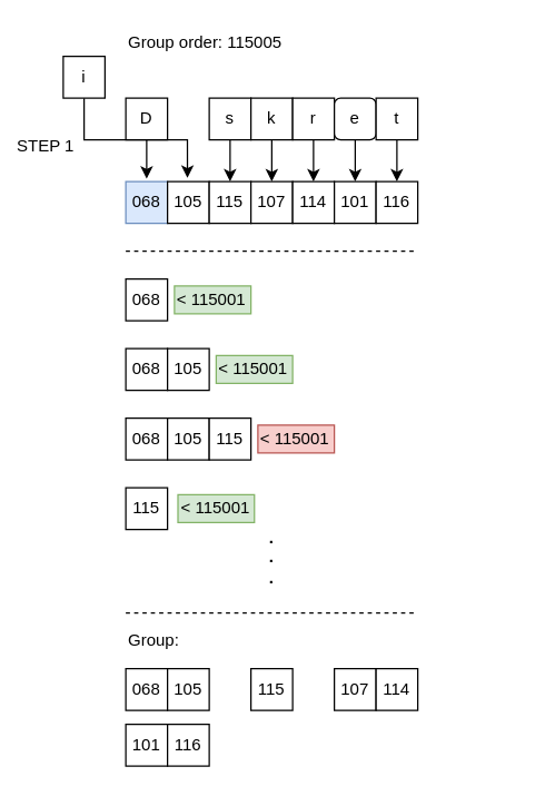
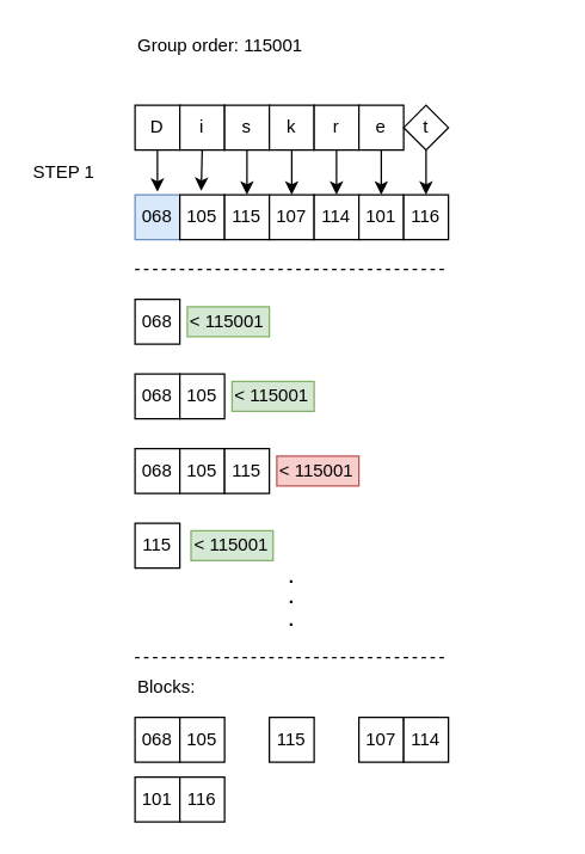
  <mxCell id="0" />
  <mxCell id="1" parent="0" />
  <mxCell id="2" style="edgeStyle=orthogonalEdgeStyle;rounded=0;orthogonalLoop=1;jettySize=auto;html=1;entryX=0.5;entryY=-0.067;entryDx=0;entryDy=0;entryPerimeter=0;" edge="1" parent="1" source="3" target="16"><mxGeometry relative="1" as="geometry" /></mxCell>
  <mxCell id="3" value="D" style="rounded=0;whiteSpace=wrap;html=1;" vertex="1" parent="1"><mxGeometry x="90" y="70" width="30" height="30" as="geometry" /></mxCell>
  <mxCell id="4" style="edgeStyle=orthogonalEdgeStyle;rounded=0;orthogonalLoop=1;jettySize=auto;html=1;exitX=0.5;exitY=1;exitDx=0;exitDy=0;entryX=0.478;entryY=-0.089;entryDx=0;entryDy=0;entryPerimeter=0;" edge="1" parent="1" source="5" target="17"><mxGeometry relative="1" as="geometry" /></mxCell>
- <mxCell id="5" value="i" style="rounded=0;whiteSpace=wrap;html=1;" vertex="1" parent="1"><mxGeometry x="45" y="40" width="30" height="30" as="geometry" /></mxCell>
+ <mxCell id="5" value="i" style="rounded=0;whiteSpace=wrap;html=1;" vertex="1" parent="1"><mxGeometry x="120" y="70" width="30" height="30" as="geometry" /></mxCell>
  <mxCell id="6" style="edgeStyle=orthogonalEdgeStyle;rounded=0;orthogonalLoop=1;jettySize=auto;html=1;exitX=0.5;exitY=1;exitDx=0;exitDy=0;entryX=0.5;entryY=0;entryDx=0;entryDy=0;" edge="1" parent="1" source="7" target="18"><mxGeometry relative="1" as="geometry" /></mxCell>
  <mxCell id="7" value="s" style="rounded=0;whiteSpace=wrap;html=1;" vertex="1" parent="1"><mxGeometry x="150" y="70" width="30" height="30" as="geometry" /></mxCell>
  <mxCell id="8" style="edgeStyle=orthogonalEdgeStyle;rounded=0;orthogonalLoop=1;jettySize=auto;html=1;exitX=0.5;exitY=1;exitDx=0;exitDy=0;entryX=0.5;entryY=0;entryDx=0;entryDy=0;" edge="1" parent="1" source="9" target="19"><mxGeometry relative="1" as="geometry" /></mxCell>
  <mxCell id="9" value="k" style="rounded=0;whiteSpace=wrap;html=1;" vertex="1" parent="1"><mxGeometry x="180" y="70" width="30" height="30" as="geometry" /></mxCell>
  <mxCell id="10" style="edgeStyle=orthogonalEdgeStyle;rounded=0;orthogonalLoop=1;jettySize=auto;html=1;exitX=0.5;exitY=1;exitDx=0;exitDy=0;entryX=0.5;entryY=0;entryDx=0;entryDy=0;" edge="1" parent="1" source="11" target="20"><mxGeometry relative="1" as="geometry" /></mxCell>
  <mxCell id="11" value="r" style="rounded=0;whiteSpace=wrap;html=1;" vertex="1" parent="1"><mxGeometry x="210" y="70" width="30" height="30" as="geometry" /></mxCell>
  <mxCell id="12" style="edgeStyle=orthogonalEdgeStyle;rounded=0;orthogonalLoop=1;jettySize=auto;html=1;exitX=0.5;exitY=1;exitDx=0;exitDy=0;entryX=0.5;entryY=0;entryDx=0;entryDy=0;" edge="1" parent="1" source="13" target="21"><mxGeometry relative="1" as="geometry" /></mxCell>
- <mxCell id="13" value="e" style="whiteSpace=wrap;html=1;rounded=1;" vertex="1" parent="1"><mxGeometry x="240" y="70" width="30" height="30" as="geometry" /></mxCell>
+ <mxCell id="13" value="e" style="rounded=0;whiteSpace=wrap;html=1;" vertex="1" parent="1"><mxGeometry x="240" y="70" width="30" height="30" as="geometry" /></mxCell>
  <mxCell id="14" style="edgeStyle=orthogonalEdgeStyle;rounded=0;orthogonalLoop=1;jettySize=auto;html=1;exitX=0.5;exitY=1;exitDx=0;exitDy=0;entryX=0.5;entryY=0;entryDx=0;entryDy=0;" edge="1" parent="1" source="15" target="22"><mxGeometry relative="1" as="geometry" /></mxCell>
- <mxCell id="15" value="t" style="rounded=0;whiteSpace=wrap;html=1;" vertex="1" parent="1"><mxGeometry x="270" y="70" width="30" height="30" as="geometry" /></mxCell>
+ <mxCell id="15" value="t" style="rhombus;whiteSpace=wrap;html=1;" vertex="1" parent="1"><mxGeometry x="270" y="70" width="30" height="30" as="geometry" /></mxCell>
  <mxCell id="16" value="068" style="whiteSpace=wrap;html=1;aspect=fixed;fillColor=#dae8fc;strokeColor=#6c8ebf;" vertex="1" parent="1"><mxGeometry x="90" y="130" width="30" height="30" as="geometry" /></mxCell>
  <mxCell id="17" value="105" style="whiteSpace=wrap;html=1;aspect=fixed;" vertex="1" parent="1"><mxGeometry x="120" y="130" width="30" height="30" as="geometry" /></mxCell>
  <mxCell id="18" value="115" style="whiteSpace=wrap;html=1;aspect=fixed;" vertex="1" parent="1"><mxGeometry x="150" y="130" width="30" height="30" as="geometry" /></mxCell>
  <mxCell id="19" value="107" style="whiteSpace=wrap;html=1;aspect=fixed;" vertex="1" parent="1"><mxGeometry x="180" y="130" width="30" height="30" as="geometry" /></mxCell>
  <mxCell id="20" value="114" style="whiteSpace=wrap;html=1;aspect=fixed;" vertex="1" parent="1"><mxGeometry x="210" y="130" width="30" height="30" as="geometry" /></mxCell>
  <mxCell id="21" value="101" style="whiteSpace=wrap;html=1;aspect=fixed;" vertex="1" parent="1"><mxGeometry x="240" y="130" width="30" height="30" as="geometry" /></mxCell>
  <mxCell id="22" value="116" style="whiteSpace=wrap;html=1;aspect=fixed;" vertex="1" parent="1"><mxGeometry x="270" y="130" width="30" height="30" as="geometry" /></mxCell>
- <mxCell id="23" value="&lt;span&gt;Group order: 115005&lt;/span&gt;" style="text;html=1;strokeColor=none;fillColor=none;align=left;verticalAlign=middle;whiteSpace=wrap;rounded=0;" vertex="1" parent="1"><mxGeometry x="90" y="20" width="150" height="20" as="geometry" /></mxCell>
+ <mxCell id="23" value="&lt;span&gt;Group order: 115001&lt;/span&gt;" style="text;html=1;strokeColor=none;fillColor=none;align=left;verticalAlign=middle;whiteSpace=wrap;rounded=0;" vertex="1" parent="1"><mxGeometry x="90" y="20" width="150" height="20" as="geometry" /></mxCell>
  <mxCell id="24" value="068" style="whiteSpace=wrap;html=1;aspect=fixed;" vertex="1" parent="1"><mxGeometry x="90" y="200" width="30" height="30" as="geometry" /></mxCell>
  <mxCell id="25" value="&amp;lt;&amp;nbsp;&lt;span&gt;115001&lt;/span&gt;" style="text;html=1;strokeColor=#82b366;fillColor=#d5e8d4;align=left;verticalAlign=middle;whiteSpace=wrap;rounded=0;" vertex="1" parent="1"><mxGeometry x="125" y="205" width="55" height="20" as="geometry" /></mxCell>
  <mxCell id="26" value="068" style="whiteSpace=wrap;html=1;aspect=fixed;" vertex="1" parent="1"><mxGeometry x="90" y="250" width="30" height="30" as="geometry" /></mxCell>
  <mxCell id="27" value="105" style="whiteSpace=wrap;html=1;aspect=fixed;" vertex="1" parent="1"><mxGeometry x="120" y="250" width="30" height="30" as="geometry" /></mxCell>
  <mxCell id="28" value="&amp;lt;&amp;nbsp;&lt;span&gt;115001&lt;/span&gt;" style="text;html=1;strokeColor=#82b366;fillColor=#d5e8d4;align=left;verticalAlign=middle;whiteSpace=wrap;rounded=0;" vertex="1" parent="1"><mxGeometry x="155" y="255" width="55" height="20" as="geometry" /></mxCell>
  <mxCell id="29" value="068" style="whiteSpace=wrap;html=1;aspect=fixed;" vertex="1" parent="1"><mxGeometry x="90" y="300" width="30" height="30" as="geometry" /></mxCell>
  <mxCell id="30" value="105" style="whiteSpace=wrap;html=1;aspect=fixed;" vertex="1" parent="1"><mxGeometry x="120" y="300" width="30" height="30" as="geometry" /></mxCell>
  <mxCell id="31" value="115" style="whiteSpace=wrap;html=1;aspect=fixed;" vertex="1" parent="1"><mxGeometry x="150" y="300" width="30" height="30" as="geometry" /></mxCell>
  <mxCell id="32" value="&amp;lt;&amp;nbsp;&lt;span&gt;115001&lt;/span&gt;" style="text;html=1;strokeColor=#b85450;fillColor=#f8cecc;align=left;verticalAlign=middle;whiteSpace=wrap;rounded=0;" vertex="1" parent="1"><mxGeometry x="185" y="305" width="55" height="20" as="geometry" /></mxCell>
  <mxCell id="33" value="" style="endArrow=none;dashed=1;html=1;" edge="1" parent="1"><mxGeometry width="50" height="50" relative="1" as="geometry"><mxPoint x="90" y="180" as="sourcePoint" /><mxPoint x="300" y="180" as="targetPoint" /></mxGeometry></mxCell>
  <mxCell id="34" value="115" style="whiteSpace=wrap;html=1;aspect=fixed;" vertex="1" parent="1"><mxGeometry x="90" y="350" width="30" height="30" as="geometry" /></mxCell>
  <mxCell id="35" value="&amp;lt;&amp;nbsp;&lt;span&gt;115001&lt;/span&gt;" style="text;html=1;strokeColor=#82b366;fillColor=#d5e8d4;align=left;verticalAlign=middle;whiteSpace=wrap;rounded=0;" vertex="1" parent="1"><mxGeometry x="127.5" y="355" width="55" height="20" as="geometry" /></mxCell>
  <mxCell id="36" value="&lt;b&gt;.&lt;br&gt;.&lt;br&gt;.&lt;/b&gt;" style="text;html=1;strokeColor=none;fillColor=none;align=center;verticalAlign=middle;whiteSpace=wrap;rounded=0;" vertex="1" parent="1"><mxGeometry x="175" y="390" width="40" height="20" as="geometry" /></mxCell>
  <mxCell id="37" value="" style="endArrow=none;dashed=1;html=1;" edge="1" parent="1"><mxGeometry width="50" height="50" relative="1" as="geometry"><mxPoint x="90" y="440" as="sourcePoint" /><mxPoint x="300" y="440" as="targetPoint" /></mxGeometry></mxCell>
- <mxCell id="38" value="Group:" style="text;html=1;strokeColor=none;fillColor=none;align=left;verticalAlign=middle;whiteSpace=wrap;rounded=0;" vertex="1" parent="1"><mxGeometry x="90" y="450" width="70" height="20" as="geometry" /></mxCell>
+ <mxCell id="38" value="Blocks:" style="text;html=1;strokeColor=none;fillColor=none;align=left;verticalAlign=middle;whiteSpace=wrap;rounded=0;" vertex="1" parent="1"><mxGeometry x="90" y="450" width="70" height="20" as="geometry" /></mxCell>
  <mxCell id="39" value="068" style="whiteSpace=wrap;html=1;aspect=fixed;" vertex="1" parent="1"><mxGeometry x="90" y="480" width="30" height="30" as="geometry" /></mxCell>
  <mxCell id="40" value="105" style="whiteSpace=wrap;html=1;aspect=fixed;" vertex="1" parent="1"><mxGeometry x="120" y="480" width="30" height="30" as="geometry" /></mxCell>
  <mxCell id="41" value="115" style="whiteSpace=wrap;html=1;aspect=fixed;" vertex="1" parent="1"><mxGeometry x="180" y="480" width="30" height="30" as="geometry" /></mxCell>
  <mxCell id="42" value="107" style="whiteSpace=wrap;html=1;aspect=fixed;" vertex="1" parent="1"><mxGeometry x="240" y="480" width="30" height="30" as="geometry" /></mxCell>
  <mxCell id="43" value="114" style="whiteSpace=wrap;html=1;aspect=fixed;" vertex="1" parent="1"><mxGeometry x="270" y="480" width="30" height="30" as="geometry" /></mxCell>
  <mxCell id="44" value="101" style="whiteSpace=wrap;html=1;aspect=fixed;" vertex="1" parent="1"><mxGeometry x="90" y="520" width="30" height="30" as="geometry" /></mxCell>
  <mxCell id="45" value="116" style="whiteSpace=wrap;html=1;aspect=fixed;" vertex="1" parent="1"><mxGeometry x="120" y="520" width="30" height="30" as="geometry" /></mxCell>
- <mxCell id="46" value="&lt;div&gt;STEP 1&lt;/div&gt;" style="text;html=1;strokeColor=none;fillColor=none;align=left;verticalAlign=middle;whiteSpace=wrap;rounded=0;" vertex="1" parent="1"><mxGeometry x="10" y="90" width="50" height="30" as="geometry" /></mxCell>
+ <mxCell id="46" value="&lt;div&gt;STEP 1&lt;/div&gt;" style="text;html=1;strokeColor=none;fillColor=none;align=left;verticalAlign=middle;whiteSpace=wrap;rounded=0;" vertex="1" parent="1"><mxGeometry x="20" y="100" width="50" height="30" as="geometry" /></mxCell>
  <mxCell id="47" value="&amp;nbsp;" style="text;html=1;strokeColor=none;fillColor=none;align=center;verticalAlign=middle;whiteSpace=wrap;rounded=0;" vertex="1" parent="1"><mxGeometry x="300" y="75" width="70" height="20" as="geometry" /></mxCell>
